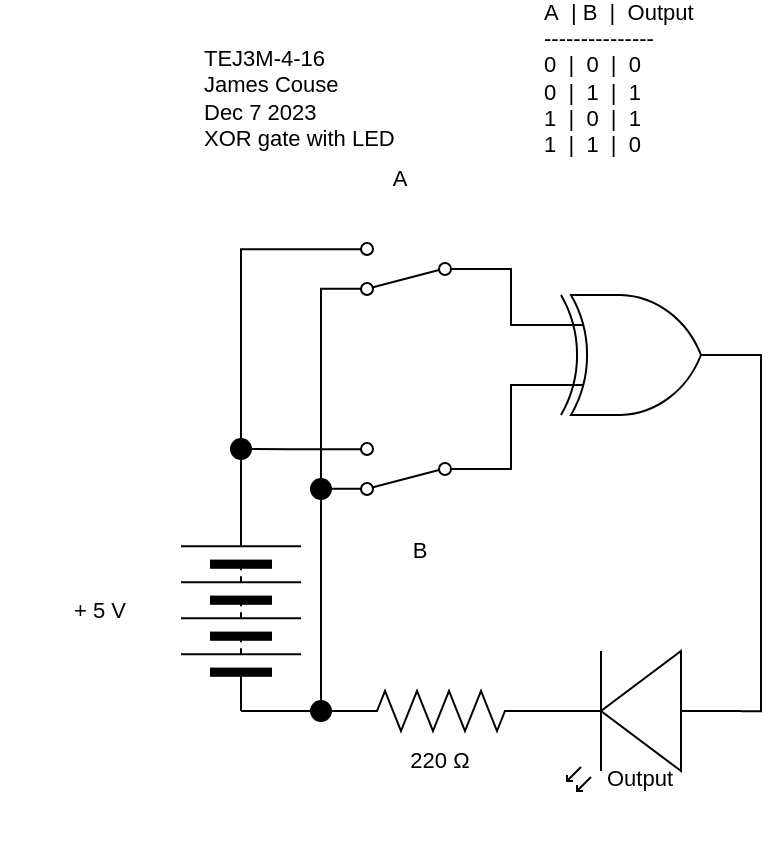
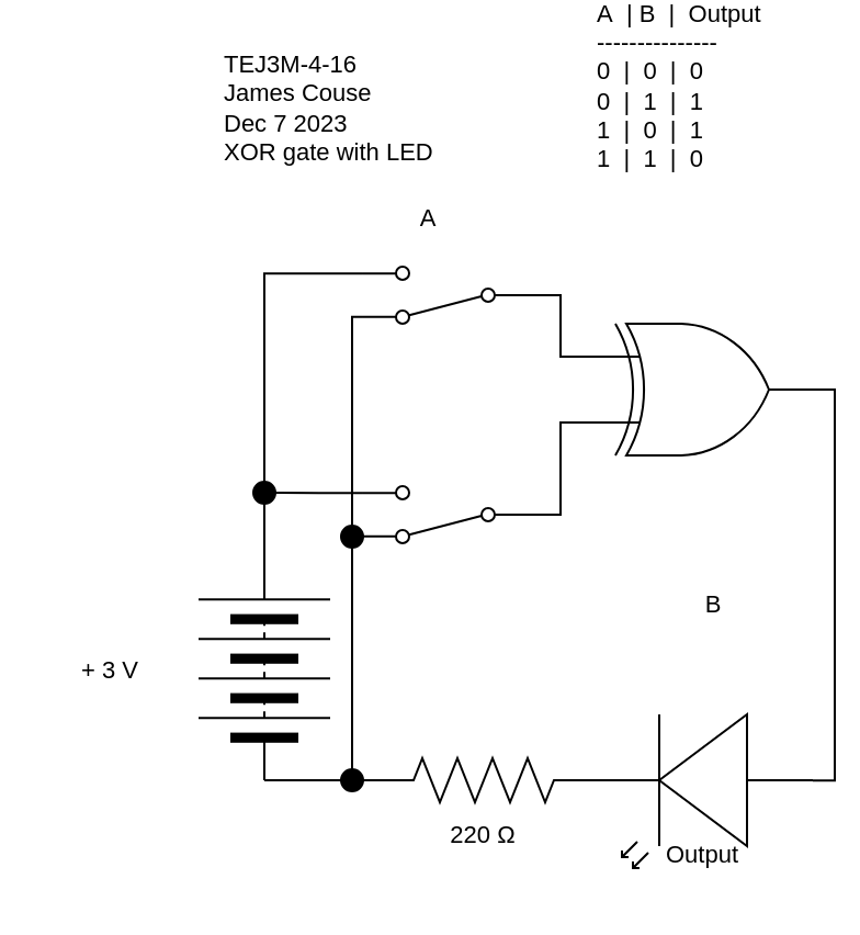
  <mxCell id="0" />
  <mxCell id="1" parent="0" />
  <mxCell id="2" style="edgeStyle=orthogonalEdgeStyle;shape=connector;rounded=0;html=1;exitX=0;exitY=0.5;exitDx=0;exitDy=0;entryX=0;entryY=0.5;entryDx=0;entryDy=0;labelBackgroundColor=default;strokeColor=default;fontFamily=Helvetica;fontSize=11;fontColor=default;endArrow=none;endFill=0;" parent="1" source="3" target="23" edge="1"><mxGeometry relative="1" as="geometry"><Array as="points"><mxPoint x="140" y="351" /><mxPoint x="140" y="351" /></Array></mxGeometry></mxCell>
  <mxCell id="3" value="" style="pointerEvents=1;verticalLabelPosition=bottom;shadow=0;dashed=0;align=center;html=1;verticalAlign=top;shape=mxgraph.electrical.miscellaneous.batteryStack;rotation=-90;" parent="1" vertex="1"><mxGeometry x="70" y="271" width="100" height="60" as="geometry" /></mxCell>
  <mxCell id="4" value="" style="verticalLabelPosition=bottom;shadow=0;dashed=0;align=center;html=1;verticalAlign=top;shape=mxgraph.electrical.opto_electronics.led_2;pointerEvents=1;rotation=-180;" parent="1" vertex="1"><mxGeometry x="270" y="321" width="100" height="70" as="geometry" /></mxCell>
- <mxCell id="5" value="+ 5 V" style="text;strokeColor=none;align=center;fillColor=none;html=1;verticalAlign=middle;whiteSpace=wrap;rounded=0;fontFamily=Helvetica;fontSize=11;fontColor=default;" parent="1" vertex="1"><mxGeometry x="20" y="286" width="60" height="30" as="geometry" /></mxCell>
+ <mxCell id="5" value="+ 3 V" style="text;strokeColor=none;align=center;fillColor=none;html=1;verticalAlign=middle;whiteSpace=wrap;rounded=0;fontFamily=Helvetica;fontSize=11;fontColor=default;" parent="1" vertex="1"><mxGeometry x="20" y="286" width="60" height="30" as="geometry" /></mxCell>
  <mxCell id="6" value="TEJ3M-4-16&lt;br&gt;James Couse&lt;br&gt;Dec 7 2023&lt;br&gt;XOR gate with LED" style="text;strokeColor=none;align=left;fillColor=none;html=1;verticalAlign=middle;whiteSpace=wrap;rounded=0;fontFamily=Helvetica;fontSize=11;fontColor=default;" parent="1" vertex="1"><mxGeometry x="100" y="30" width="130" height="30" as="geometry" /></mxCell>
  <mxCell id="7" style="edgeStyle=orthogonalEdgeStyle;shape=connector;rounded=0;html=1;exitX=1;exitY=0.88;exitDx=0;exitDy=0;entryX=1;entryY=0.5;entryDx=0;entryDy=0;labelBackgroundColor=default;strokeColor=default;fontFamily=Helvetica;fontSize=11;fontColor=default;endArrow=none;endFill=0;" parent="1" source="10" target="22" edge="1"><mxGeometry relative="1" as="geometry" /></mxCell>
  <mxCell id="8" style="edgeStyle=none;html=1;exitX=1;exitY=0.12;exitDx=0;exitDy=0;" parent="1" source="10" edge="1"><mxGeometry relative="1" as="geometry"><mxPoint x="165.056" y="239.833" as="targetPoint" /></mxGeometry></mxCell>
  <mxCell id="9" style="edgeStyle=orthogonalEdgeStyle;shape=connector;rounded=0;html=1;exitX=0;exitY=0.5;exitDx=0;exitDy=0;entryX=0;entryY=0.75;entryDx=0;entryDy=0;entryPerimeter=0;labelBackgroundColor=default;strokeColor=default;fontFamily=Helvetica;fontSize=11;fontColor=default;endArrow=none;endFill=0;" edge="1" parent="1" source="10" target="28"><mxGeometry relative="1" as="geometry" /></mxCell>
  <mxCell id="10" value="" style="shape=mxgraph.electrical.electro-mechanical.twoWaySwitch;aspect=fixed;elSwitchState=2;rotation=-180;flipV=0;" parent="1" vertex="1"><mxGeometry x="165" y="217" width="75" height="26" as="geometry" /></mxCell>
  <mxCell id="11" value="&lt;div&gt;A&amp;nbsp; | B&amp;nbsp; |&amp;nbsp; Output&lt;/div&gt;&lt;div&gt;---------------&lt;/div&gt;&lt;div&gt;0&amp;nbsp; |&amp;nbsp; 0&amp;nbsp; |&amp;nbsp; 0&lt;/div&gt;&lt;div&gt;0&amp;nbsp; |&amp;nbsp; 1&amp;nbsp; |&amp;nbsp; 1&lt;/div&gt;&lt;div&gt;1&amp;nbsp; |&amp;nbsp; 0&amp;nbsp; |&amp;nbsp; 1&lt;/div&gt;&lt;div&gt;1&amp;nbsp; |&amp;nbsp; 1&amp;nbsp; |&amp;nbsp; 0&lt;/div&gt;" style="text;strokeColor=none;align=left;fillColor=none;html=1;verticalAlign=middle;whiteSpace=wrap;rounded=0;fontFamily=Helvetica;fontSize=11;fontColor=default;" parent="1" vertex="1"><mxGeometry x="270" y="20" width="80" height="30" as="geometry" /></mxCell>
- <mxCell id="12" value="B" style="text;strokeColor=none;align=center;fillColor=none;html=1;verticalAlign=middle;whiteSpace=wrap;rounded=0;fontFamily=Helvetica;fontSize=11;fontColor=default;" parent="1" vertex="1"><mxGeometry x="180" y="256" width="60" height="30" as="geometry" /></mxCell>
+ <mxCell id="12" value="B" style="text;strokeColor=none;align=center;fillColor=none;html=1;verticalAlign=middle;whiteSpace=wrap;rounded=0;fontFamily=Helvetica;fontSize=11;fontColor=default;" parent="1" vertex="1"><mxGeometry x="295" y="256" width="60" height="30" as="geometry" /></mxCell>
  <mxCell id="13" value="Output" style="text;strokeColor=none;align=center;fillColor=none;html=1;verticalAlign=middle;whiteSpace=wrap;rounded=0;fontFamily=Helvetica;fontSize=11;fontColor=default;" parent="1" vertex="1"><mxGeometry x="290" y="370" width="60" height="30" as="geometry" /></mxCell>
  <mxCell id="14" value="220 Ω" style="text;strokeColor=none;align=center;fillColor=none;html=1;verticalAlign=middle;whiteSpace=wrap;rounded=0;fontFamily=Helvetica;fontSize=11;fontColor=default;" parent="1" vertex="1"><mxGeometry x="190" y="361" width="60" height="30" as="geometry" /></mxCell>
  <mxCell id="15" style="edgeStyle=orthogonalEdgeStyle;shape=connector;rounded=0;html=1;exitX=0;exitY=0.5;exitDx=0;exitDy=0;entryX=0;entryY=0.25;entryDx=0;entryDy=0;entryPerimeter=0;labelBackgroundColor=default;strokeColor=default;fontFamily=Helvetica;fontSize=11;fontColor=default;endArrow=none;endFill=0;" edge="1" parent="1" source="16" target="28"><mxGeometry relative="1" as="geometry" /></mxCell>
  <mxCell id="16" value="" style="shape=mxgraph.electrical.electro-mechanical.twoWaySwitch;aspect=fixed;elSwitchState=2;rotation=-180;" parent="1" vertex="1"><mxGeometry x="165" y="117" width="75" height="26" as="geometry" /></mxCell>
  <mxCell id="17" style="edgeStyle=orthogonalEdgeStyle;shape=connector;rounded=0;html=1;exitX=1;exitY=0.5;exitDx=0;exitDy=0;exitPerimeter=0;entryX=1;entryY=0.5;entryDx=0;entryDy=0;labelBackgroundColor=default;strokeColor=default;fontFamily=Helvetica;fontSize=11;fontColor=default;endArrow=none;endFill=0;" parent="1" source="18" target="23" edge="1"><mxGeometry relative="1" as="geometry" /></mxCell>
  <mxCell id="18" value="" style="pointerEvents=1;verticalLabelPosition=bottom;shadow=0;dashed=0;align=center;html=1;verticalAlign=top;shape=mxgraph.electrical.resistors.resistor_2;rotation=-180;" parent="1" vertex="1"><mxGeometry x="170" y="341" width="100" height="20" as="geometry" /></mxCell>
- <mxCell id="19" value="A" style="text;strokeColor=none;align=center;fillColor=none;html=1;verticalAlign=middle;whiteSpace=wrap;rounded=0;fontFamily=Helvetica;fontSize=11;fontColor=default;" parent="1" vertex="1"><mxGeometry x="170" y="70" width="60" height="30" as="geometry" /></mxCell>
+ <mxCell id="19" value="A" style="text;strokeColor=none;align=center;fillColor=none;html=1;verticalAlign=middle;whiteSpace=wrap;rounded=0;fontFamily=Helvetica;fontSize=11;fontColor=default;" parent="1" vertex="1"><mxGeometry x="165" y="80" width="60" height="30" as="geometry" /></mxCell>
  <mxCell id="20" style="edgeStyle=orthogonalEdgeStyle;shape=connector;rounded=0;html=1;exitX=0.5;exitY=1;exitDx=0;exitDy=0;entryX=1;entryY=0.5;entryDx=0;entryDy=0;labelBackgroundColor=default;strokeColor=default;fontFamily=Helvetica;fontSize=11;fontColor=default;endArrow=none;endFill=0;" parent="1" source="22" target="3" edge="1"><mxGeometry relative="1" as="geometry" /></mxCell>
  <mxCell id="21" style="edgeStyle=orthogonalEdgeStyle;shape=connector;rounded=0;html=1;exitX=0.5;exitY=0;exitDx=0;exitDy=0;entryX=1;entryY=0.88;entryDx=0;entryDy=0;labelBackgroundColor=default;strokeColor=default;fontFamily=Helvetica;fontSize=11;fontColor=default;endArrow=none;endFill=0;" parent="1" source="22" target="16" edge="1"><mxGeometry relative="1" as="geometry" /></mxCell>
  <mxCell id="22" value="" style="ellipse;whiteSpace=wrap;html=1;aspect=fixed;fontFamily=Helvetica;fontSize=11;fontColor=default;strokeColor=#000000;fillColor=#000000;" parent="1" vertex="1"><mxGeometry x="115" y="215" width="10" height="10" as="geometry" /></mxCell>
  <mxCell id="23" value="" style="ellipse;whiteSpace=wrap;html=1;aspect=fixed;fontFamily=Helvetica;fontSize=11;fontColor=default;strokeColor=#000000;fillColor=#000000;" parent="1" vertex="1"><mxGeometry x="155" y="346" width="10" height="10" as="geometry" /></mxCell>
  <mxCell id="24" value="" style="edgeStyle=orthogonalEdgeStyle;shape=connector;rounded=0;html=1;exitX=1;exitY=0.12;exitDx=0;exitDy=0;labelBackgroundColor=default;strokeColor=default;fontFamily=Helvetica;fontSize=11;fontColor=default;endArrow=none;endFill=0;" parent="1" source="16" target="26" edge="1"><mxGeometry relative="1" as="geometry"><mxPoint x="160" y="350" as="targetPoint" /><Array as="points"><mxPoint x="160" y="140" /></Array><mxPoint x="165" y="139.88" as="sourcePoint" /></mxGeometry></mxCell>
  <mxCell id="25" style="edgeStyle=none;html=1;exitX=0.5;exitY=1;exitDx=0;exitDy=0;endArrow=none;endFill=0;" parent="1" source="26" target="23" edge="1"><mxGeometry relative="1" as="geometry" /></mxCell>
  <mxCell id="26" value="" style="ellipse;whiteSpace=wrap;html=1;aspect=fixed;fontFamily=Helvetica;fontSize=11;fontColor=default;strokeColor=#000000;fillColor=#000000;" parent="1" vertex="1"><mxGeometry x="155" y="235" width="10" height="10" as="geometry" /></mxCell>
  <mxCell id="27" style="edgeStyle=orthogonalEdgeStyle;shape=connector;rounded=0;html=1;exitX=1;exitY=0.5;exitDx=0;exitDy=0;exitPerimeter=0;entryX=0;entryY=0.57;entryDx=0;entryDy=0;entryPerimeter=0;labelBackgroundColor=default;strokeColor=default;fontFamily=Helvetica;fontSize=11;fontColor=default;endArrow=none;endFill=0;" edge="1" parent="1" source="28" target="4"><mxGeometry relative="1" as="geometry" /></mxCell>
  <mxCell id="28" value="" style="verticalLabelPosition=bottom;shadow=0;dashed=0;align=center;html=1;verticalAlign=top;shape=mxgraph.electrical.logic_gates.logic_gate;operation=xor;" vertex="1" parent="1"><mxGeometry x="270" y="143" width="100" height="60" as="geometry" /></mxCell>
